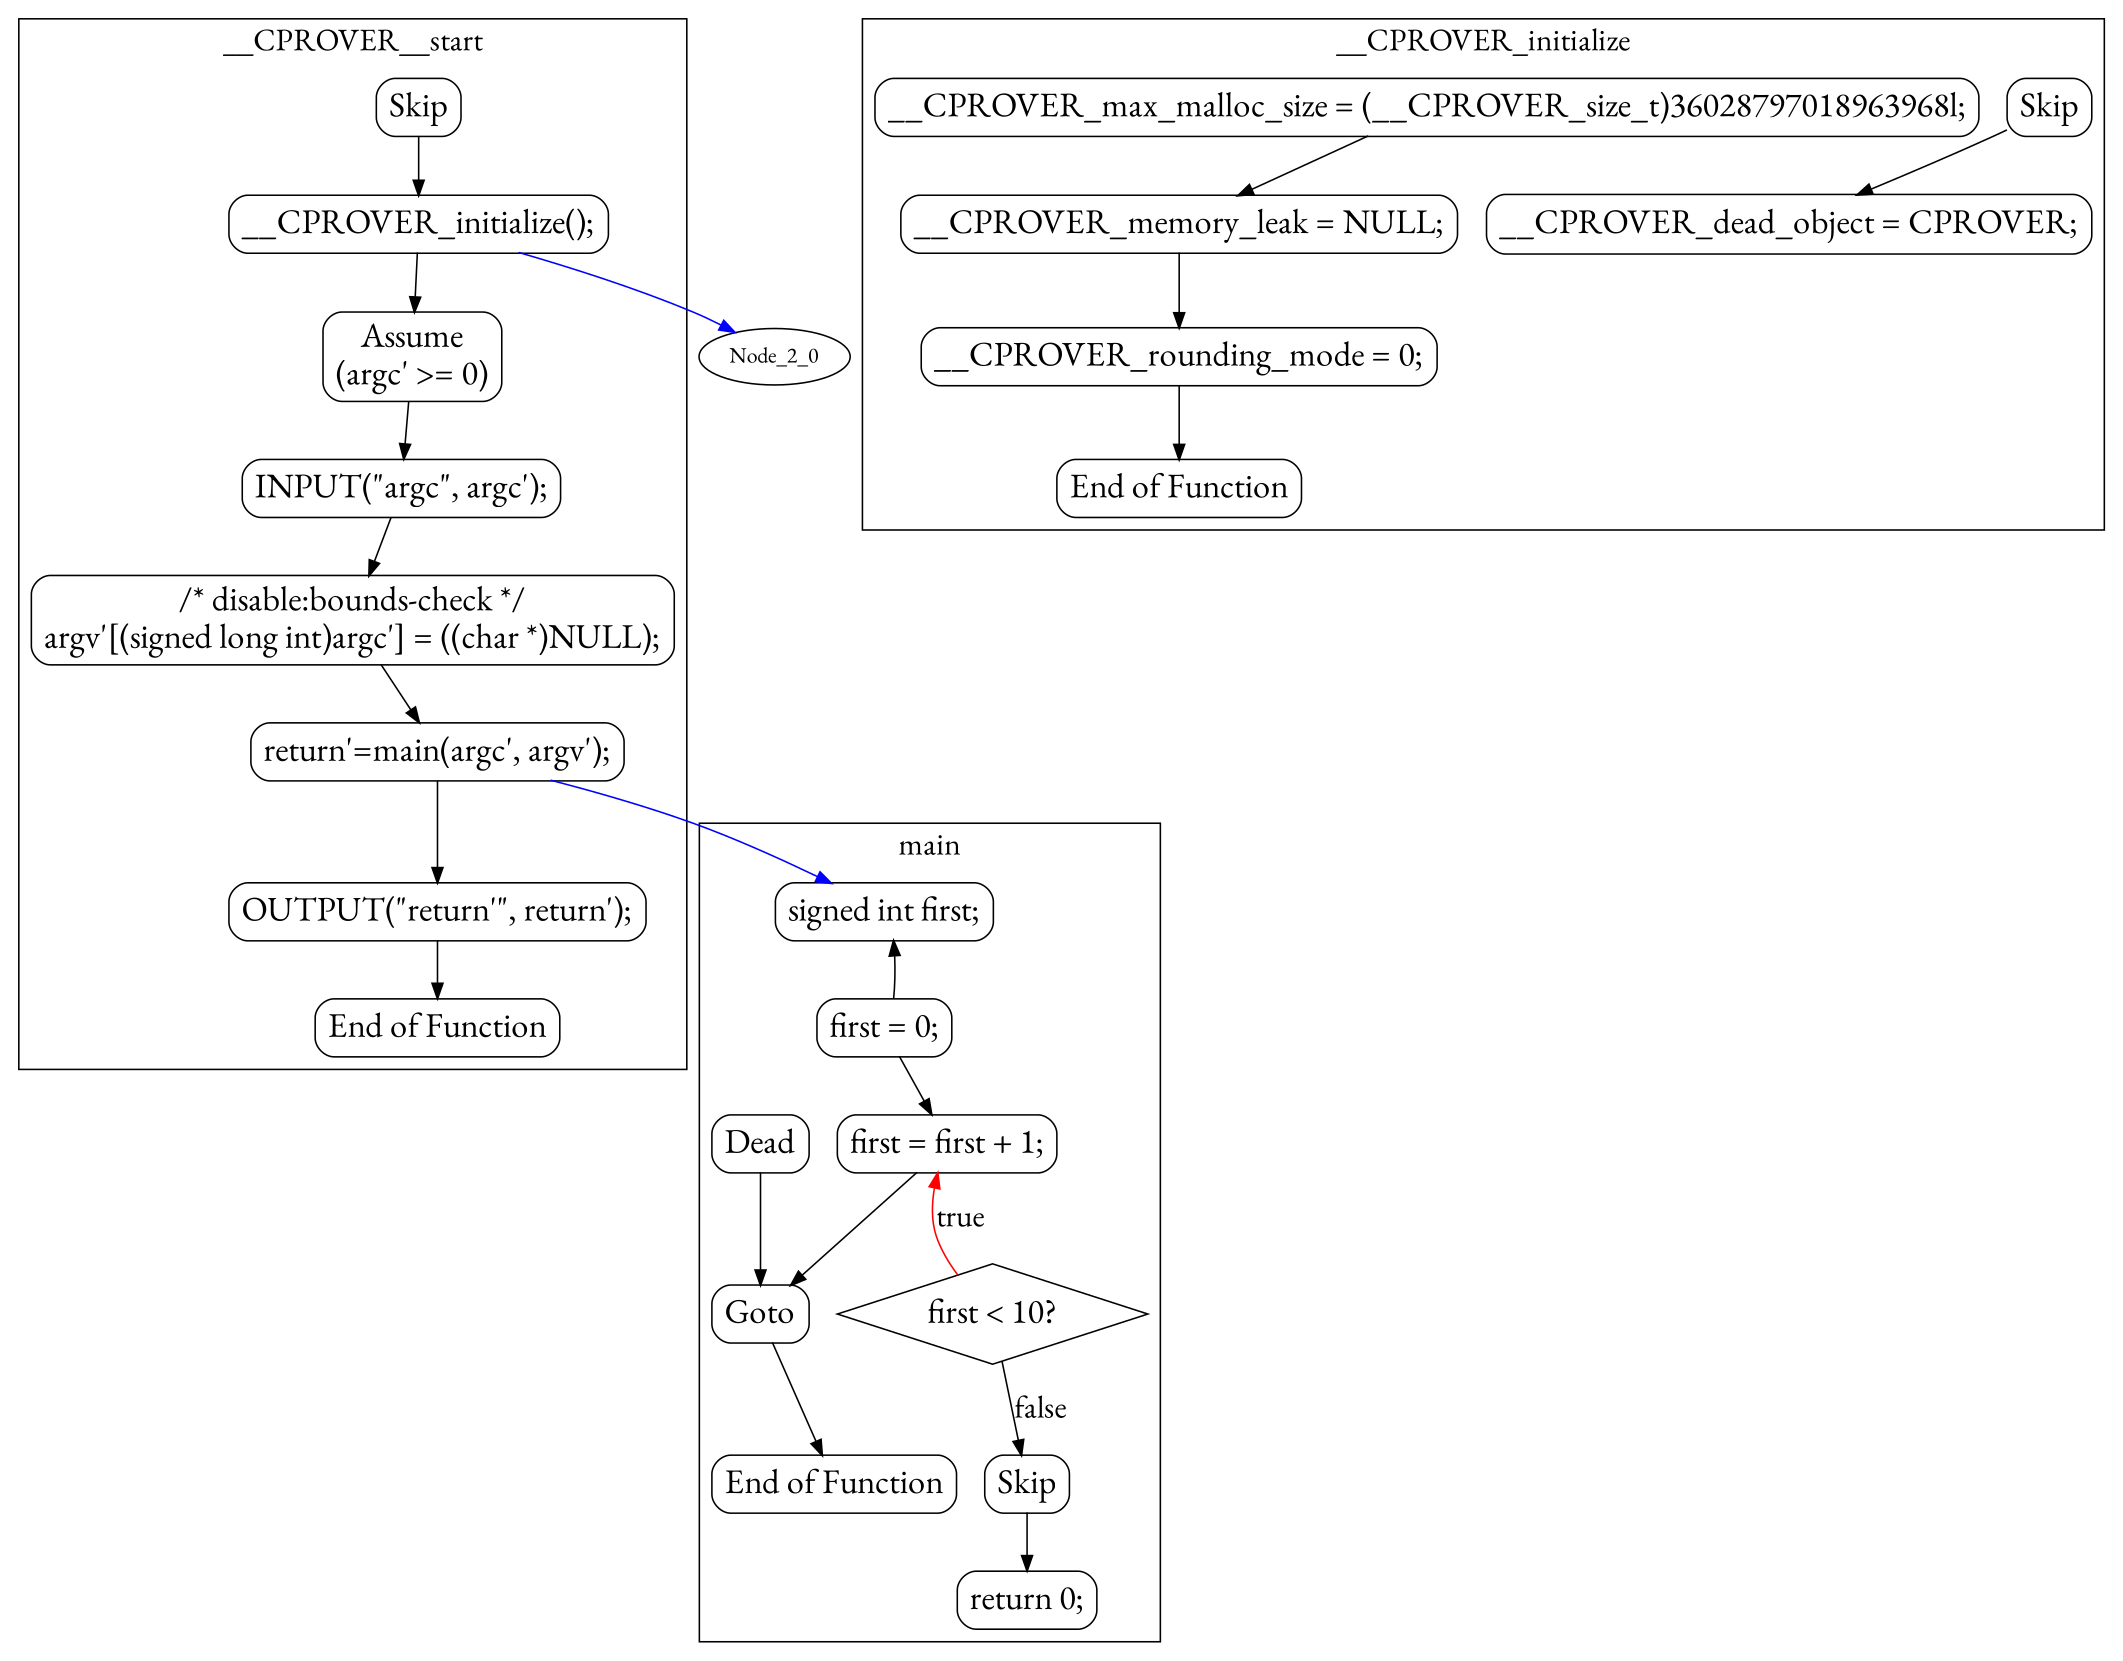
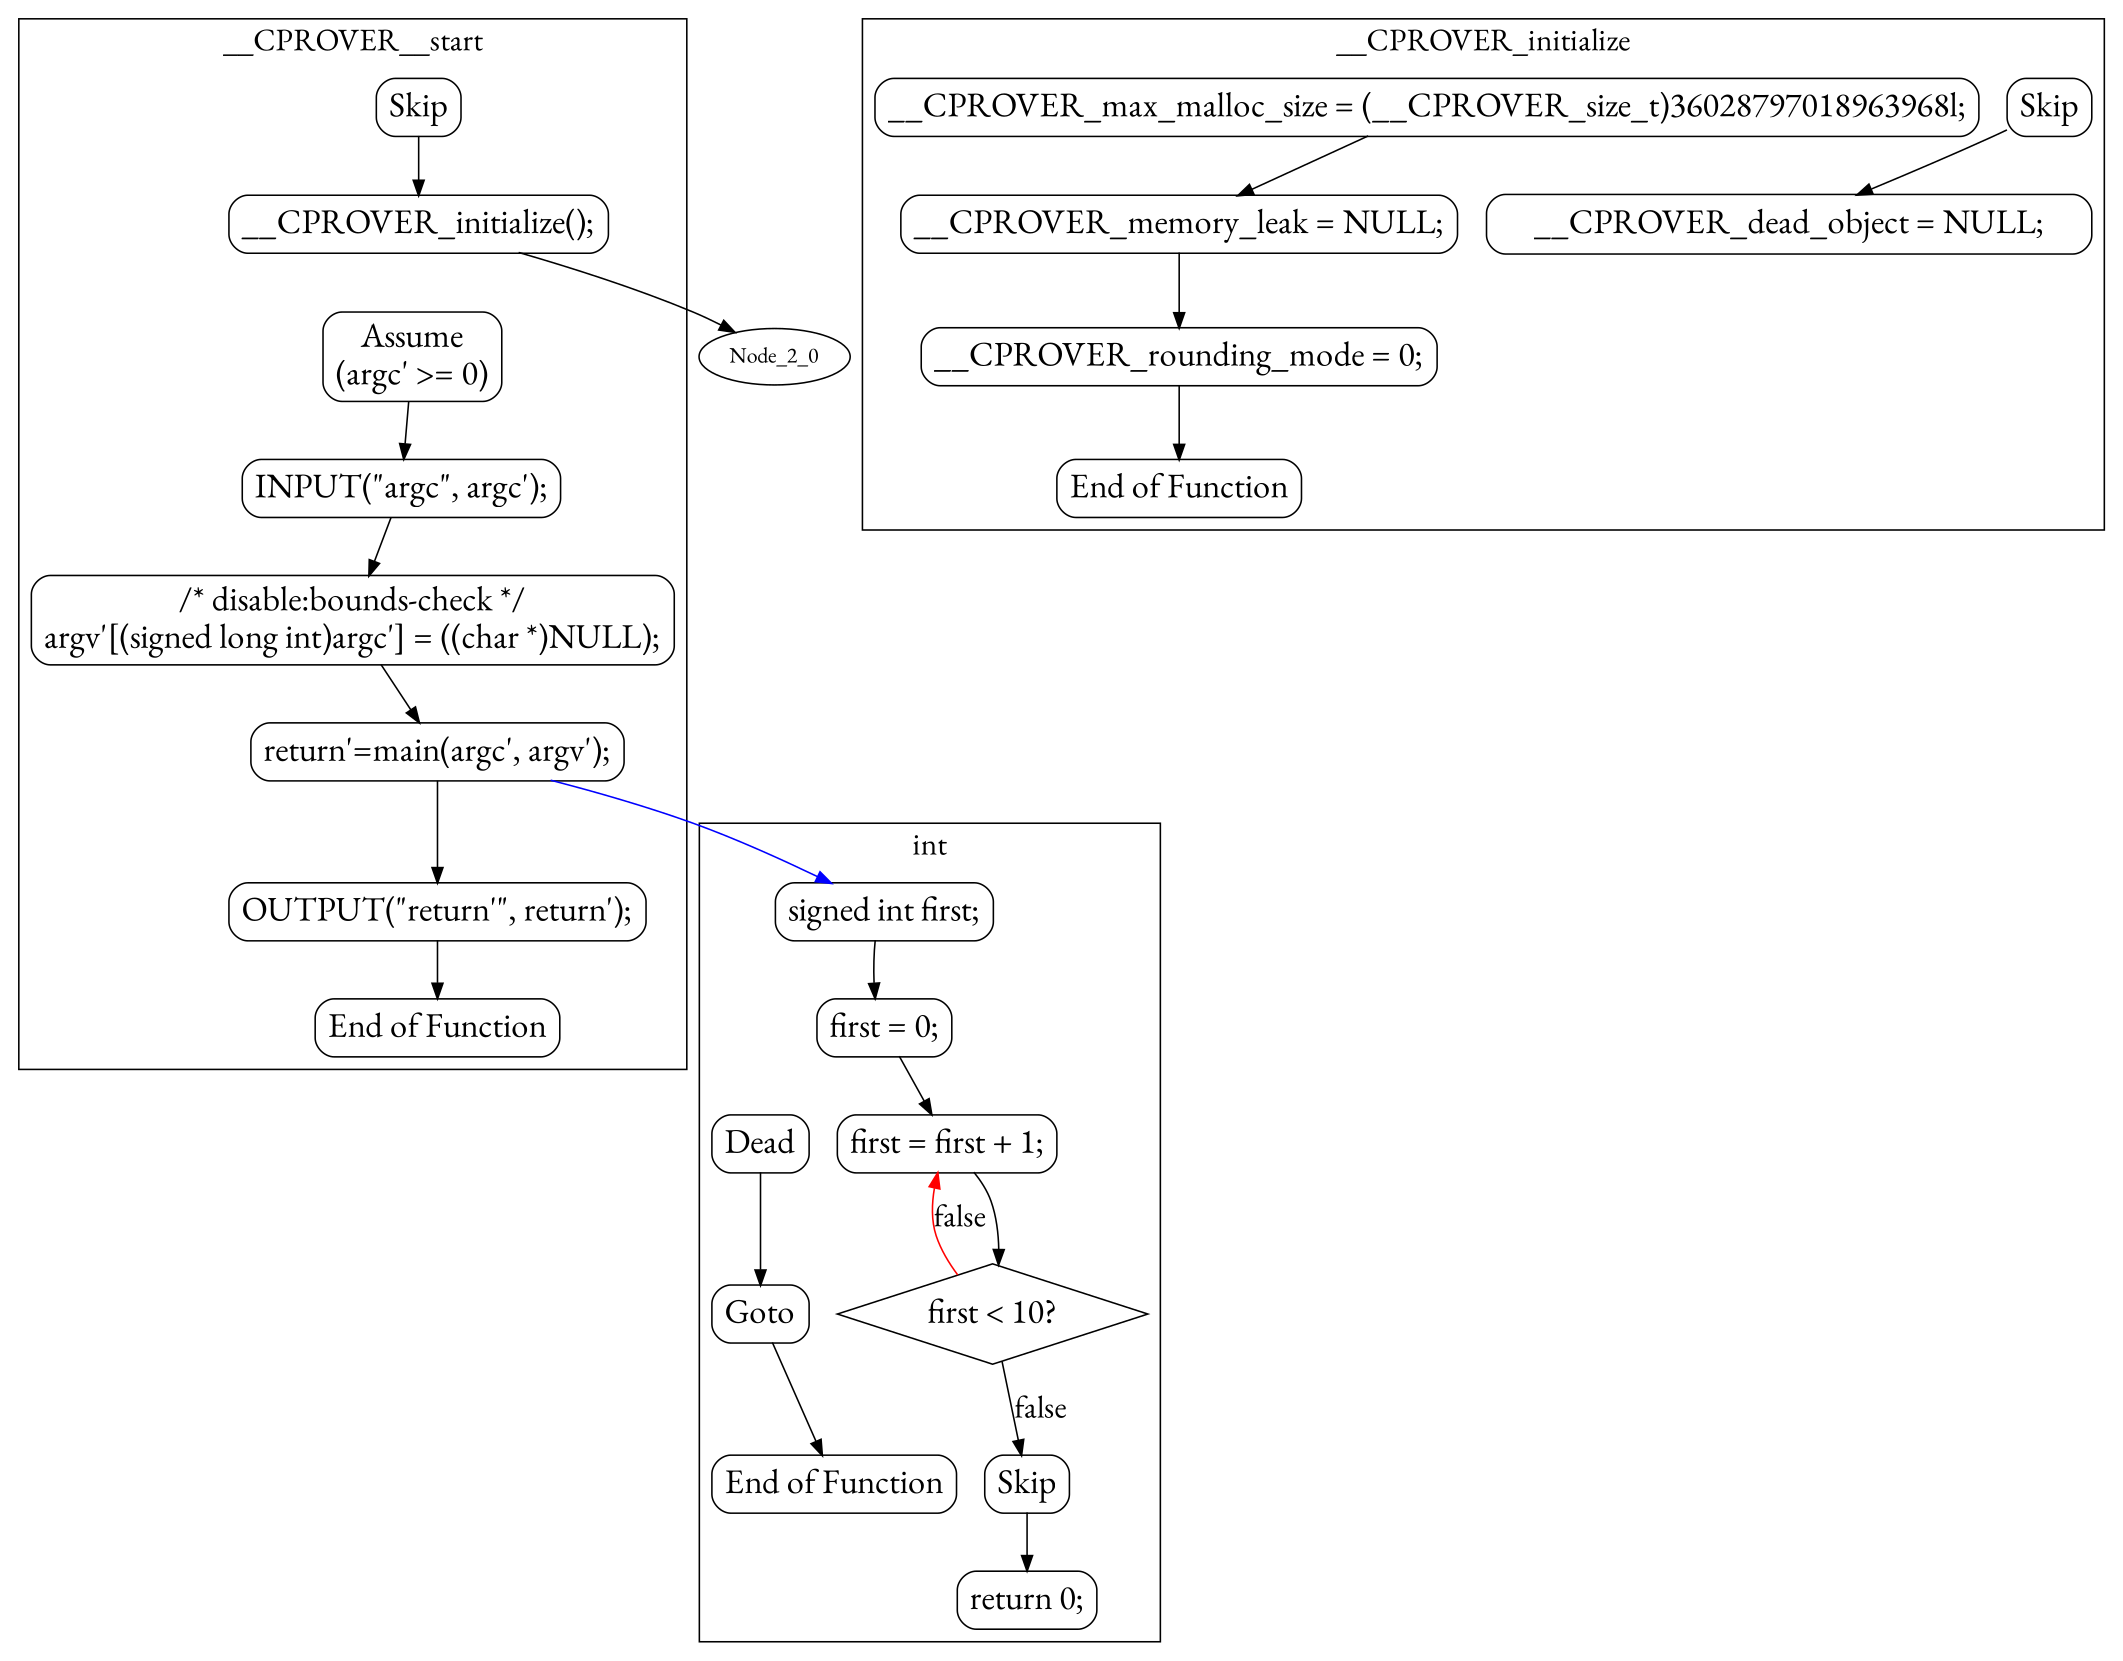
  digraph {
    color=black
    compound=true
    fontname="EB Garamond"
    fontsize=20
    node [fontname="EB Garamond" fontsize=22 shape=Mrecord]
    edge [fontname="EB Garamond"]
    n1 [label="signed int first;"]
    n2 [label="first = 0;"]
    n3 [label="first = first + 1;"]
    n4 [label="first \< 10?" shape=diamond]
    n5 [label=Skip]
    n6 [label="return 0;"]
    n7 [label=Dead]
    n8 [label=Goto]
    n9 [label="End of Function"]
    n10 [label=Skip]
    n11 [label="__CPROVER_initialize();"]
    n12 [label="Assume\n(argc' \>= 0)"]
    n13 [label="INPUT(\"argc\", argc');"]
    n14 [label="/* disable:bounds-check */\nargv'[(signed long int)argc'] = ((char *)NULL);"]
    n15 [label="return'=main(argc', argv');"]
    n16 [label="OUTPUT(\"return'\", return');"]
    n17 [label="End of Function"]
    n18 [label=Skip]
-   n19 [label="__CPROVER_dead_object = CPROVER;"]
+   n19 [label="__CPROVER_dead_object = NULL;"]
    n20 [label="__CPROVER_max_malloc_size = (__CPROVER_size_t)36028797018963968l;"]
    n21 [label="__CPROVER_memory_leak = NULL;"]
    n22 [label="__CPROVER_rounding_mode = 0;"]
    n23 [label="End of Function"]
    Node_2_0 [fontsize="" shape=""]
    subgraph cluster_1 {
-     label=main
+     label=int
      n1
      n2
      n3
      n4
      n5
      n6
      n7
      n8
      n9
    }
    subgraph cluster_2 {
      label=__CPROVER__start
      n10
      n11
      n12
      n13
      n14
      n15
      n16
      n17
    }
    subgraph cluster_3 {
      label=__CPROVER_initialize
      n18
      n19
      n20
      n21
      n22
      n23
    }
-   n2 -> n1
+   n1 -> n2
    n2 -> n3
-   n3 -> n8
-   n4 -> n3 [color=red fontsize=20 label=true]
+   n3 -> n4
+   n4 -> n3 [color=red fontsize=20 label=false]
    n4 -> n5 [fontsize=20 label=false]
    n5 -> n6
    n7 -> n8
    n8 -> n9
    n10 -> n11
-   n11 -> n12
-   n11 -> Node_2_0 [color=blue]
+   n11 -> Node_2_0 [color=black]
    n12 -> n13
    n13 -> n14
    n14 -> n15
    n15 -> n1 [color=blue]
    n15 -> n16
    n16 -> n17
    n18 -> n19
    n20 -> n21
    n21 -> n22
    n22 -> n23
  }
